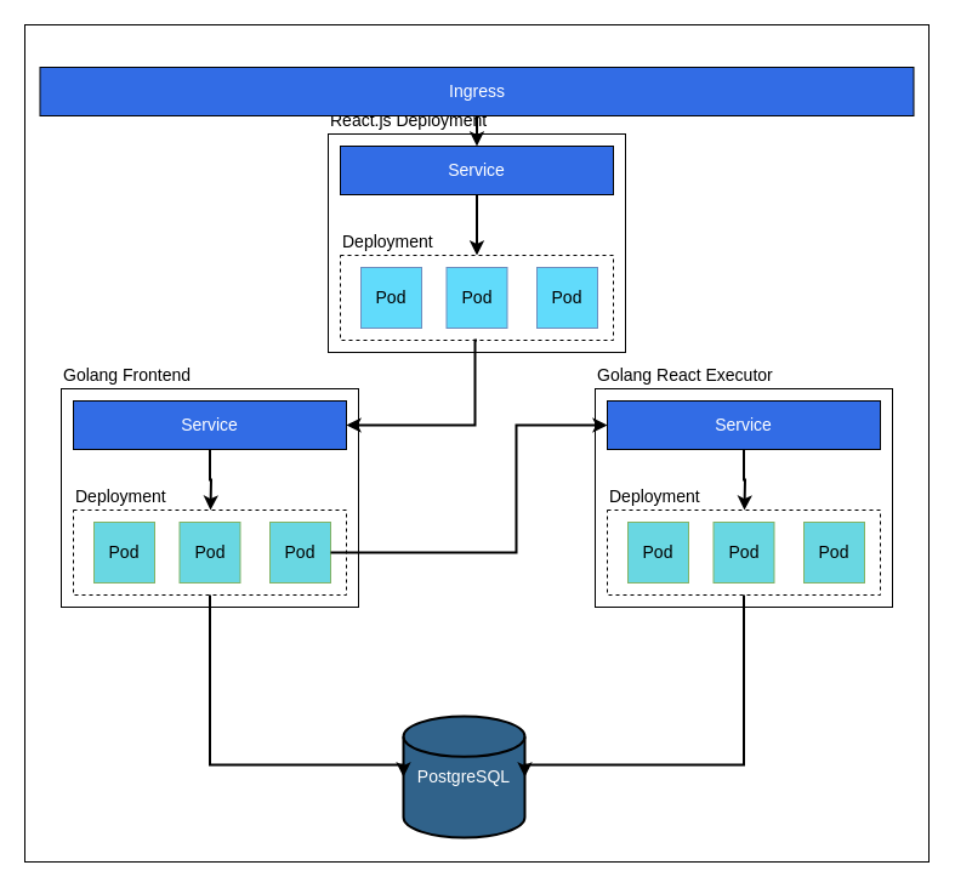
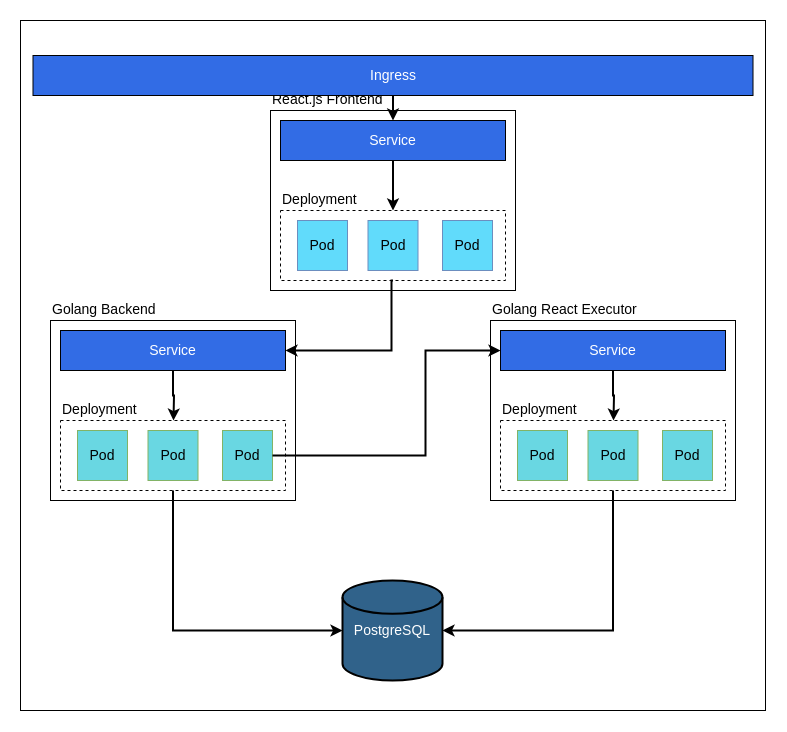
  <mxCell id="0" />
  <mxCell id="1" parent="0" />
  <mxCell id="2" value="" style="rounded=0;whiteSpace=wrap;html=1;fillColor=#FFFFFF;" parent="1" vertex="1"><mxGeometry x="20" y="20" width="745" height="690" as="geometry" /></mxCell>
  <mxCell id="3" value="Golang React Executor" style="rounded=0;whiteSpace=wrap;html=1;fontColor=#000000;fillColor=none;labelPosition=center;verticalLabelPosition=top;align=left;verticalAlign=bottom;fontSize=14;strokeColor=#000000;" parent="1" vertex="1"><mxGeometry x="490" y="320" width="245" height="180" as="geometry" /></mxCell>
- <mxCell id="4" value="Golang&amp;nbsp;Frontend" style="rounded=0;whiteSpace=wrap;html=1;fontColor=#000000;fillColor=none;labelPosition=center;verticalLabelPosition=top;align=left;verticalAlign=bottom;fontSize=14;strokeColor=#000000;" parent="1" vertex="1"><mxGeometry x="50" y="320" width="245" height="180" as="geometry" /></mxCell>
- <mxCell id="5" value="React.js Deployment" style="rounded=0;whiteSpace=wrap;html=1;fontColor=#000000;fillColor=none;labelPosition=center;verticalLabelPosition=top;align=left;verticalAlign=bottom;fontSize=14;strokeColor=#000000;" parent="1" vertex="1"><mxGeometry x="270" y="110" width="245" height="180" as="geometry" /></mxCell>
+ <mxCell id="4" value="Golang&amp;nbsp;Backend" style="rounded=0;whiteSpace=wrap;html=1;fontColor=#000000;fillColor=none;labelPosition=center;verticalLabelPosition=top;align=left;verticalAlign=bottom;fontSize=14;strokeColor=#000000;" parent="1" vertex="1"><mxGeometry x="50" y="320" width="245" height="180" as="geometry" /></mxCell>
+ <mxCell id="5" value="React.js Frontend" style="rounded=0;whiteSpace=wrap;html=1;fontColor=#000000;fillColor=none;labelPosition=center;verticalLabelPosition=top;align=left;verticalAlign=bottom;fontSize=14;strokeColor=#000000;" parent="1" vertex="1"><mxGeometry x="270" y="110" width="245" height="180" as="geometry" /></mxCell>
  <mxCell id="6" style="edgeStyle=orthogonalEdgeStyle;rounded=0;orthogonalLoop=1;jettySize=auto;html=1;strokeWidth=2;strokeColor=#000000;exitX=0.5;exitY=1;exitDx=0;exitDy=0;" parent="1" source="9" target="11" edge="1"><mxGeometry relative="1" as="geometry" /></mxCell>
  <mxCell id="7" value="Ingress" style="rounded=0;whiteSpace=wrap;html=1;fillColor=#326CE5;fontColor=#FFFFFF;fontStyle=0;fontSize=14;" parent="1" vertex="1"><mxGeometry x="32.5" y="55" width="720" height="40" as="geometry" /></mxCell>
  <mxCell id="8" style="edgeStyle=orthogonalEdgeStyle;rounded=0;orthogonalLoop=1;jettySize=auto;html=1;exitX=0.5;exitY=1;exitDx=0;exitDy=0;" parent="1" source="7" target="7" edge="1"><mxGeometry relative="1" as="geometry" /></mxCell>
  <mxCell id="9" value="Service" style="rounded=0;whiteSpace=wrap;html=1;fillColor=#326CE5;fontColor=#FFFFFF;fontSize=14;" parent="1" vertex="1"><mxGeometry x="280" y="120" width="225" height="40" as="geometry" /></mxCell>
  <mxCell id="10" value="" style="endArrow=classic;html=1;rounded=0;entryX=0.5;entryY=0;entryDx=0;entryDy=0;strokeWidth=2;strokeColor=#000000;" parent="1" source="7" target="9" edge="1"><mxGeometry width="50" height="50" relative="1" as="geometry"><mxPoint x="185" y="210" as="sourcePoint" /><mxPoint x="235" y="160" as="targetPoint" /><Array as="points" /></mxGeometry></mxCell>
  <mxCell id="11" value="&lt;div style=&quot;font-size: 14px;&quot;&gt;Deployment&lt;/div&gt;" style="rounded=0;whiteSpace=wrap;html=1;dashed=1;labelPosition=center;verticalLabelPosition=top;align=left;verticalAlign=bottom;spacing=2;fontSize=14;fontColor=#000000;fillColor=#FFFFFF;strokeColor=#000000;" parent="1" vertex="1"><mxGeometry x="280" y="210" width="225" height="70" as="geometry" /></mxCell>
  <mxCell id="12" value="Pod" style="whiteSpace=wrap;html=1;aspect=fixed;fillColor=#61DBFB;strokeColor=#6c8ebf;fontSize=14;" parent="1" vertex="1"><mxGeometry x="297" y="220" width="50" height="50" as="geometry" /></mxCell>
  <mxCell id="13" value="Pod" style="whiteSpace=wrap;html=1;aspect=fixed;fillColor=#61DBFB;strokeColor=#6c8ebf;fontSize=14;" parent="1" vertex="1"><mxGeometry x="367.5" y="220" width="50" height="50" as="geometry" /></mxCell>
  <mxCell id="14" value="Pod" style="whiteSpace=wrap;html=1;aspect=fixed;fillColor=#61DBFB;strokeColor=#6c8ebf;fontSize=14;" parent="1" vertex="1"><mxGeometry x="442" y="220" width="50" height="50" as="geometry" /></mxCell>
  <mxCell id="15" style="edgeStyle=orthogonalEdgeStyle;rounded=0;orthogonalLoop=1;jettySize=auto;html=1;strokeWidth=2;exitX=0.5;exitY=1;exitDx=0;exitDy=0;entryX=1;entryY=0.5;entryDx=0;entryDy=0;strokeColor=#000000;" parent="1" source="11" target="16" edge="1"><mxGeometry relative="1" as="geometry"><mxPoint x="147" y="280" as="sourcePoint" /><mxPoint x="165" y="540" as="targetPoint" /><Array as="points"><mxPoint x="391" y="350" /></Array></mxGeometry></mxCell>
  <mxCell id="16" value="Service" style="rounded=0;whiteSpace=wrap;html=1;fillColor=#326CE5;fontColor=#FFFFFF;fontSize=14;" parent="1" vertex="1"><mxGeometry x="60" y="330" width="225" height="40" as="geometry" /></mxCell>
  <mxCell id="17" value="&lt;div style=&quot;font-size: 14px;&quot;&gt;Deployment&lt;/div&gt;" style="rounded=0;whiteSpace=wrap;html=1;dashed=1;labelPosition=center;verticalLabelPosition=top;align=left;verticalAlign=bottom;spacing=2;fontSize=14;fillColor=#FFFFFF;fontColor=#000000;strokeColor=#000000;" parent="1" vertex="1"><mxGeometry x="60" y="420" width="225" height="70" as="geometry" /></mxCell>
  <mxCell id="18" value="Pod" style="whiteSpace=wrap;html=1;aspect=fixed;fillColor=#69D7E2;strokeColor=#82b366;fontColor=#000000;fontSize=14;" parent="1" vertex="1"><mxGeometry x="77" y="430" width="50" height="50" as="geometry" /></mxCell>
  <mxCell id="19" value="Pod" style="whiteSpace=wrap;html=1;aspect=fixed;fillColor=#69D7E2;strokeColor=#82b366;fontColor=#000000;fontSize=14;" parent="1" vertex="1"><mxGeometry x="147.5" y="430" width="50" height="50" as="geometry" /></mxCell>
  <mxCell id="20" value="Pod" style="whiteSpace=wrap;html=1;aspect=fixed;fillColor=#69D7E2;strokeColor=#82b366;fontColor=#000000;fontSize=14;" parent="1" vertex="1"><mxGeometry x="222" y="430" width="50" height="50" as="geometry" /></mxCell>
  <mxCell id="21" style="edgeStyle=orthogonalEdgeStyle;rounded=0;orthogonalLoop=1;jettySize=auto;html=1;strokeWidth=2;exitX=0.5;exitY=1;exitDx=0;exitDy=0;strokeColor=#000000;" parent="1" source="16" edge="1"><mxGeometry relative="1" as="geometry"><mxPoint x="162.5" y="385" as="sourcePoint" /><mxPoint x="173" y="420" as="targetPoint" /></mxGeometry></mxCell>
  <mxCell id="22" value="Service" style="rounded=0;whiteSpace=wrap;html=1;fillColor=#326CE5;fontColor=#FFFFFF;fontSize=14;" parent="1" vertex="1"><mxGeometry x="500" y="330" width="225" height="40" as="geometry" /></mxCell>
  <mxCell id="23" value="&lt;div style=&quot;font-size: 14px;&quot;&gt;Deployment&lt;/div&gt;" style="rounded=0;whiteSpace=wrap;html=1;dashed=1;labelPosition=center;verticalLabelPosition=top;align=left;verticalAlign=bottom;spacing=2;fontSize=14;fillColor=#FFFFFF;fontColor=#000000;strokeColor=#000000;" parent="1" vertex="1"><mxGeometry x="500" y="420" width="225" height="70" as="geometry" /></mxCell>
  <mxCell id="24" value="Pod" style="whiteSpace=wrap;html=1;aspect=fixed;fillColor=#69D7E2;strokeColor=#82b366;fontColor=#000000;fontSize=14;" parent="1" vertex="1"><mxGeometry x="517" y="430" width="50" height="50" as="geometry" /></mxCell>
  <mxCell id="25" value="Pod" style="whiteSpace=wrap;html=1;aspect=fixed;fillColor=#69D7E2;strokeColor=#82b366;fontColor=#000000;fontSize=14;" parent="1" vertex="1"><mxGeometry x="587.5" y="430" width="50" height="50" as="geometry" /></mxCell>
  <mxCell id="26" value="Pod" style="whiteSpace=wrap;html=1;aspect=fixed;fillColor=#69D7E2;strokeColor=#82b366;fontColor=#000000;fontSize=14;" parent="1" vertex="1"><mxGeometry x="662" y="430" width="50" height="50" as="geometry" /></mxCell>
  <mxCell id="27" style="edgeStyle=orthogonalEdgeStyle;rounded=0;orthogonalLoop=1;jettySize=auto;html=1;strokeWidth=2;exitX=0.5;exitY=1;exitDx=0;exitDy=0;strokeColor=#000000;" parent="1" source="22" edge="1"><mxGeometry relative="1" as="geometry"><mxPoint x="602.5" y="385" as="sourcePoint" /><mxPoint x="613" y="420" as="targetPoint" /></mxGeometry></mxCell>
- <mxCell id="28" value="PostgreSQL" style="strokeWidth=2;html=1;shape=mxgraph.flowchart.database;whiteSpace=wrap;fontColor=#FFFFFF;fillColor=#30628A;fontSize=14;" parent="1" vertex="1"><mxGeometry x="332" y="590" width="100" height="100" as="geometry" /></mxCell>
+ <mxCell id="28" value="PostgreSQL" style="strokeWidth=2;html=1;shape=mxgraph.flowchart.database;whiteSpace=wrap;fontColor=#FFFFFF;fillColor=#30628A;fontSize=14;" parent="1" vertex="1"><mxGeometry x="342" y="580" width="100" height="100" as="geometry" /></mxCell>
  <mxCell id="29" style="edgeStyle=orthogonalEdgeStyle;rounded=0;orthogonalLoop=1;jettySize=auto;html=1;strokeWidth=2;exitX=1;exitY=0.5;exitDx=0;exitDy=0;entryX=0;entryY=0.5;entryDx=0;entryDy=0;strokeColor=#000000;" parent="1" source="20" target="22" edge="1"><mxGeometry relative="1" as="geometry"><mxPoint x="385.25" y="460" as="sourcePoint" /><mxPoint x="254.75" y="530" as="targetPoint" /><Array as="points"><mxPoint x="425" y="455" /><mxPoint x="425" y="350" /></Array></mxGeometry></mxCell>
  <mxCell id="30" style="edgeStyle=orthogonalEdgeStyle;rounded=0;orthogonalLoop=1;jettySize=auto;html=1;strokeWidth=2;exitX=0.5;exitY=1;exitDx=0;exitDy=0;entryX=0;entryY=0.5;entryDx=0;entryDy=0;entryPerimeter=0;strokeColor=#000000;" parent="1" source="17" target="28" edge="1"><mxGeometry relative="1" as="geometry"><mxPoint x="83" y="635" as="sourcePoint" /><mxPoint x="361" y="530" as="targetPoint" /><Array as="points"><mxPoint x="173" y="630" /></Array></mxGeometry></mxCell>
  <mxCell id="31" style="edgeStyle=orthogonalEdgeStyle;rounded=0;orthogonalLoop=1;jettySize=auto;html=1;strokeWidth=2;exitX=0.5;exitY=1;exitDx=0;exitDy=0;entryX=1;entryY=0.5;entryDx=0;entryDy=0;entryPerimeter=0;strokeColor=#000000;" parent="1" source="23" target="28" edge="1"><mxGeometry relative="1" as="geometry"><mxPoint x="602" y="520" as="sourcePoint" /><mxPoint x="772" y="660" as="targetPoint" /><Array as="points"><mxPoint x="613" y="630" /></Array></mxGeometry></mxCell>
